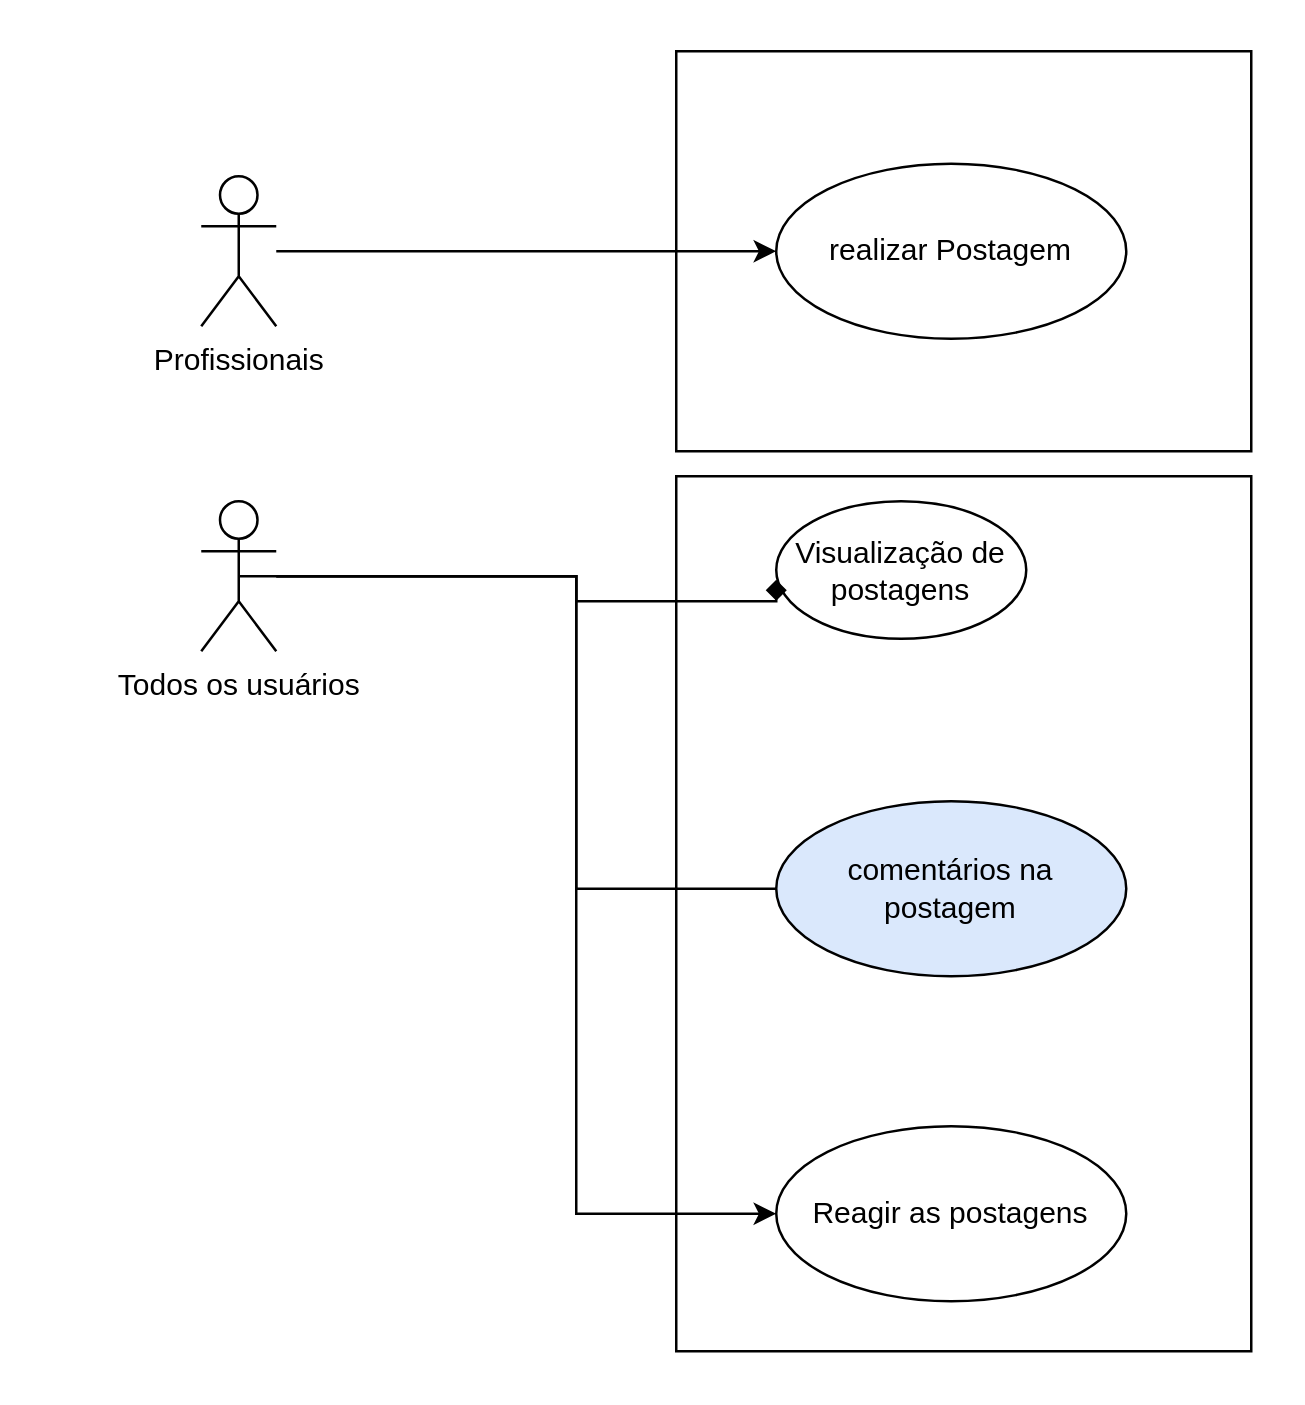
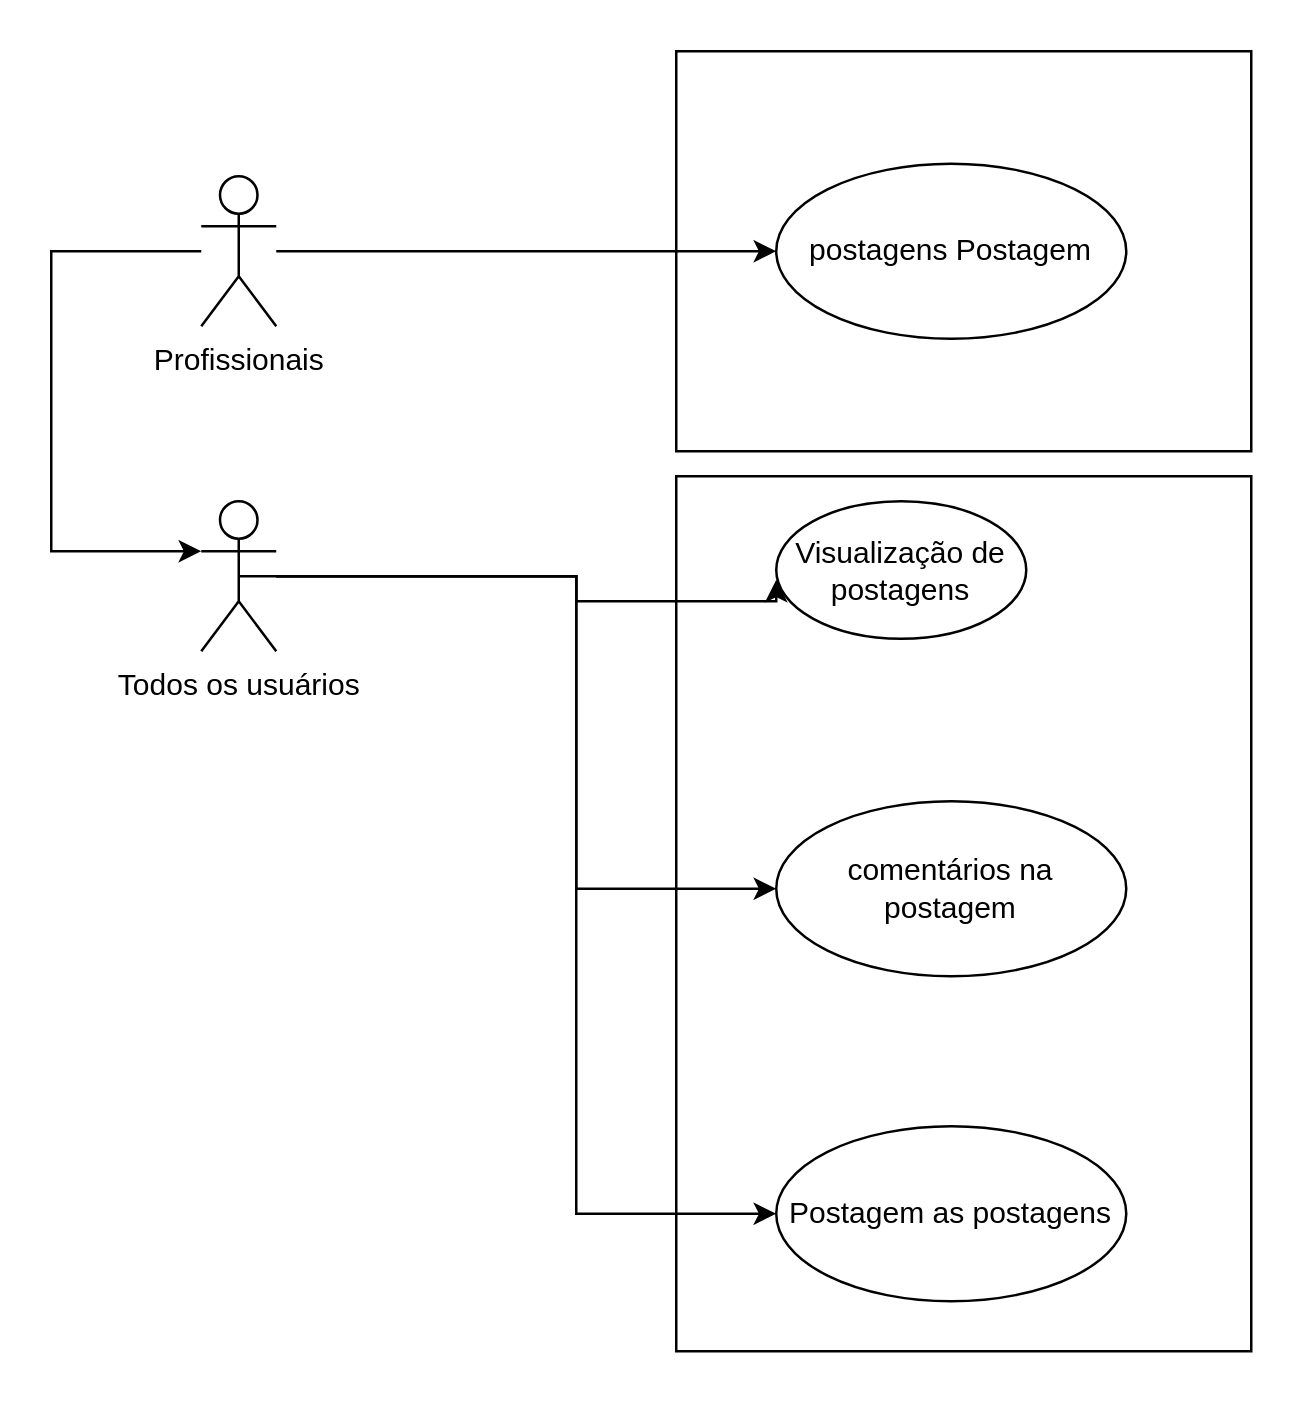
  <mxCell id="0" />
  <mxCell id="1" parent="0" />
  <mxCell id="2" value="" style="rounded=0;whiteSpace=wrap;html=1;" vertex="1" parent="1"><mxGeometry x="270" y="190" width="230" height="350" as="geometry" /></mxCell>
  <mxCell id="3" value="" style="rounded=0;whiteSpace=wrap;html=1;" vertex="1" parent="1"><mxGeometry x="270" y="20" width="230" height="160" as="geometry" /></mxCell>
  <mxCell id="4" value="" style="edgeStyle=orthogonalEdgeStyle;rounded=0;orthogonalLoop=1;jettySize=auto;html=1;entryX=0;entryY=0.5;entryDx=0;entryDy=0;" edge="1" parent="1" source="5" target="6"><mxGeometry relative="1" as="geometry"><mxPoint x="200" y="110.034" as="targetPoint" /></mxGeometry></mxCell>
  <mxCell id="5" value="&lt;div&gt;Profissionais&lt;/div&gt;" style="shape=umlActor;verticalLabelPosition=bottom;verticalAlign=top;html=1;" vertex="1" parent="1"><mxGeometry x="80" y="70" width="30" height="60" as="geometry" /></mxCell>
- <mxCell id="6" value="realizar Postagem" style="ellipse;whiteSpace=wrap;html=1;" vertex="1" parent="1"><mxGeometry x="310" y="65" width="140" height="70" as="geometry" /></mxCell>
+ <mxCell id="6" value="postagens Postagem" style="ellipse;whiteSpace=wrap;html=1;" vertex="1" parent="1"><mxGeometry x="310" y="65" width="140" height="70" as="geometry" /></mxCell>
  <mxCell id="7" style="edgeStyle=orthogonalEdgeStyle;rounded=0;orthogonalLoop=1;jettySize=auto;html=1;entryX=0;entryY=0.5;entryDx=0;entryDy=0;" edge="1" parent="1" source="9" target="13"><mxGeometry relative="1" as="geometry"><mxPoint x="180" y="420" as="targetPoint" /><Array as="points"><mxPoint x="230" y="230" /><mxPoint x="230" y="485" /></Array></mxGeometry></mxCell>
- <mxCell id="8" style="edgeStyle=orthogonalEdgeStyle;rounded=0;orthogonalLoop=1;jettySize=auto;html=1;exitX=0.5;exitY=0.5;exitDx=0;exitDy=0;exitPerimeter=0;entryX=0;entryY=0.5;entryDx=0;entryDy=0;endArrow=none;" edge="1" parent="1" source="9" target="11"><mxGeometry relative="1" as="geometry"><Array as="points"><mxPoint x="230" y="230" /><mxPoint x="230" y="355" /></Array></mxGeometry></mxCell>
+ <mxCell id="8" style="edgeStyle=orthogonalEdgeStyle;rounded=0;orthogonalLoop=1;jettySize=auto;html=1;exitX=0.5;exitY=0.5;exitDx=0;exitDy=0;exitPerimeter=0;entryX=0;entryY=0.5;entryDx=0;entryDy=0;" edge="1" parent="1" source="9" target="11"><mxGeometry relative="1" as="geometry"><Array as="points"><mxPoint x="230" y="230" /><mxPoint x="230" y="355" /></Array></mxGeometry></mxCell>
  <mxCell id="9" value="Todos os usuários" style="shape=umlActor;verticalLabelPosition=bottom;verticalAlign=top;html=1;" vertex="1" parent="1"><mxGeometry x="80" y="200" width="30" height="60" as="geometry" /></mxCell>
  <mxCell id="10" value="Visualização de postagens" style="ellipse;whiteSpace=wrap;html=1;" vertex="1" parent="1"><mxGeometry x="310" y="200" width="100" height="55" as="geometry" /></mxCell>
- <mxCell id="11" value="comentários na postagem" style="ellipse;whiteSpace=wrap;html=1;fillColor=#dae8fc;" vertex="1" parent="1"><mxGeometry x="310" y="320" width="140" height="70" as="geometry" /></mxCell>
- <mxCell id="12" style="edgeStyle=orthogonalEdgeStyle;rounded=0;orthogonalLoop=1;jettySize=auto;html=1;entryX=0;entryY=0.571;entryDx=0;entryDy=0;entryPerimeter=0;endArrow=diamond;" edge="1" parent="1" source="9" target="10"><mxGeometry relative="1" as="geometry"><Array as="points"><mxPoint x="230" y="230" /><mxPoint x="230" y="240" /></Array></mxGeometry></mxCell>
- <mxCell id="13" value="Reagir as postagens" style="ellipse;whiteSpace=wrap;html=1;" vertex="1" parent="1"><mxGeometry x="310" y="450" width="140" height="70" as="geometry" /></mxCell>
+ <mxCell id="11" value="comentários na postagem" style="ellipse;whiteSpace=wrap;html=1;" vertex="1" parent="1"><mxGeometry x="310" y="320" width="140" height="70" as="geometry" /></mxCell>
+ <mxCell id="12" style="edgeStyle=orthogonalEdgeStyle;rounded=0;orthogonalLoop=1;jettySize=auto;html=1;entryX=0;entryY=0.571;entryDx=0;entryDy=0;entryPerimeter=0;" edge="1" parent="1" source="9" target="10"><mxGeometry relative="1" as="geometry"><Array as="points"><mxPoint x="230" y="230" /><mxPoint x="230" y="240" /></Array></mxGeometry></mxCell>
+ <mxCell id="13" value="Postagem as postagens" style="ellipse;whiteSpace=wrap;html=1;" vertex="1" parent="1"><mxGeometry x="310" y="450" width="140" height="70" as="geometry" /></mxCell>
+ <mxCell id="14" style="edgeStyle=orthogonalEdgeStyle;rounded=0;orthogonalLoop=1;jettySize=auto;html=1;entryX=0;entryY=0.333;entryDx=0;entryDy=0;entryPerimeter=0;" edge="1" parent="1" source="5" target="9"><mxGeometry relative="1" as="geometry"><Array as="points"><mxPoint x="20" y="100" /><mxPoint x="20" y="220" /></Array></mxGeometry></mxCell>
